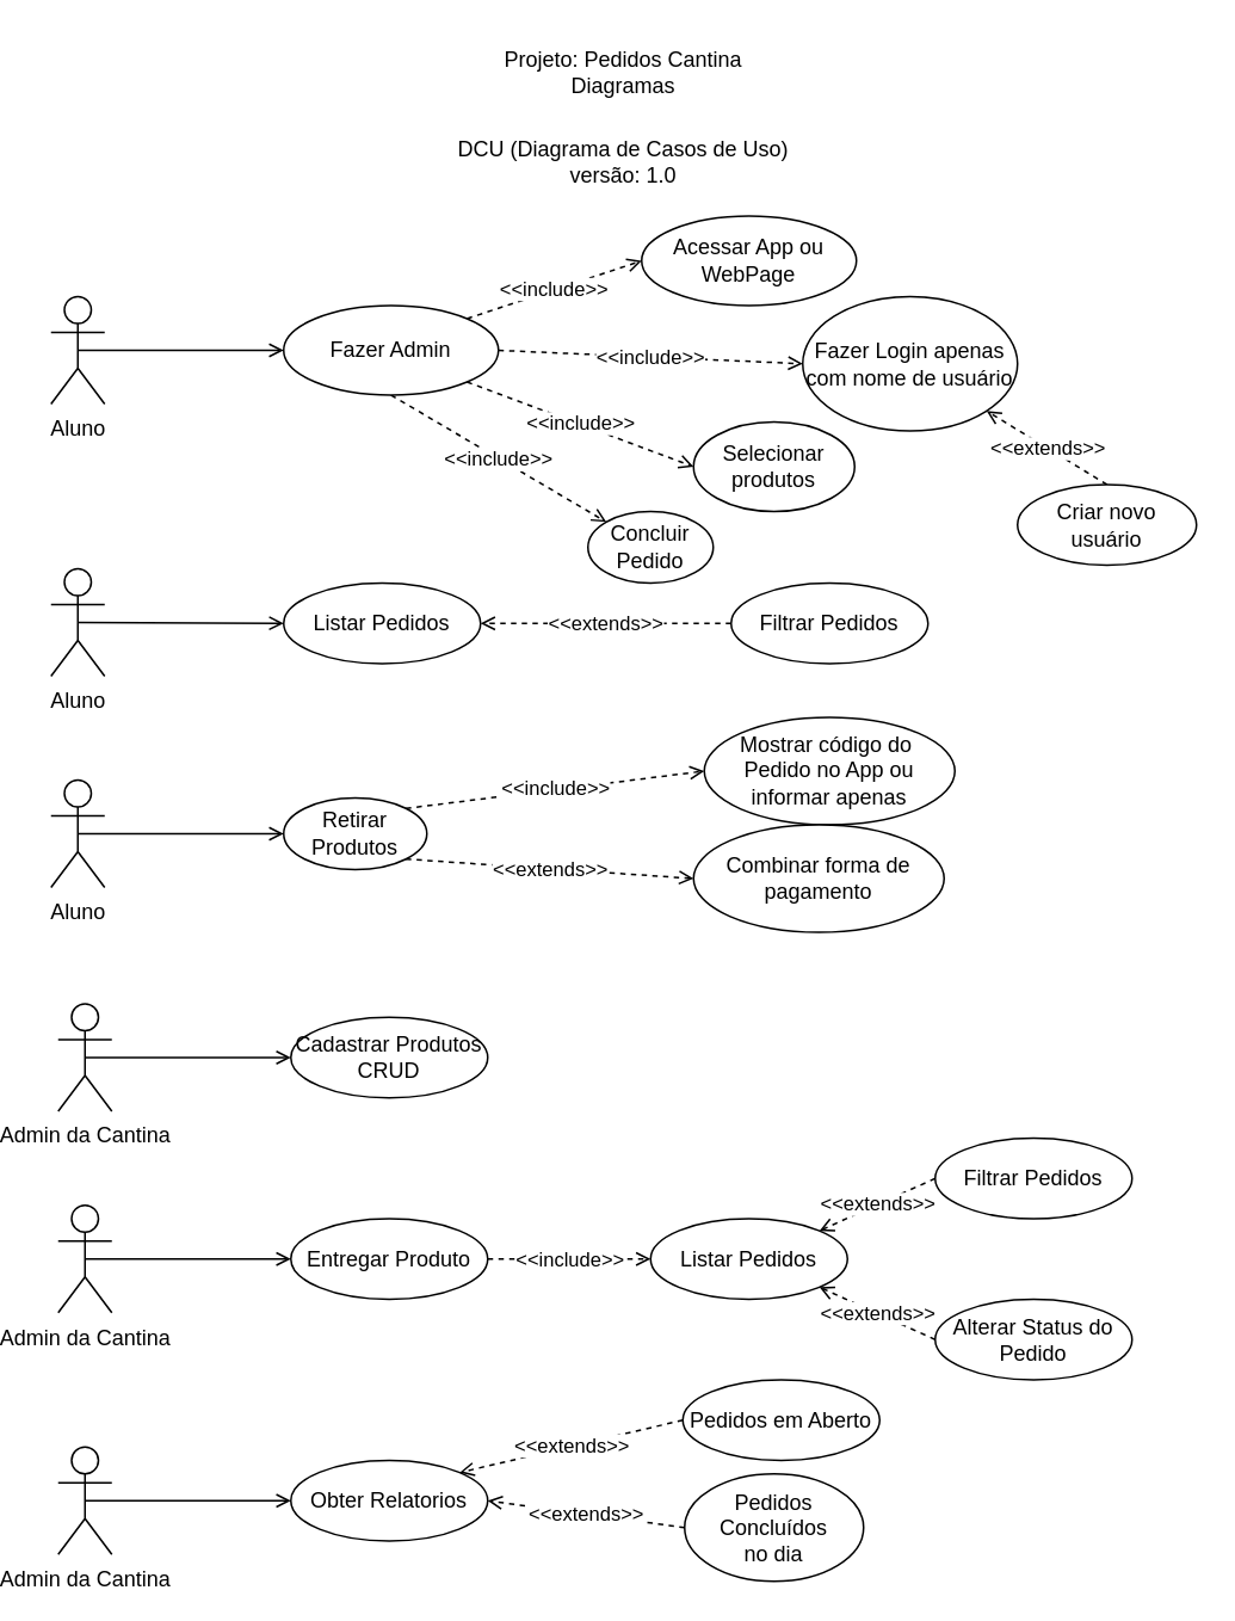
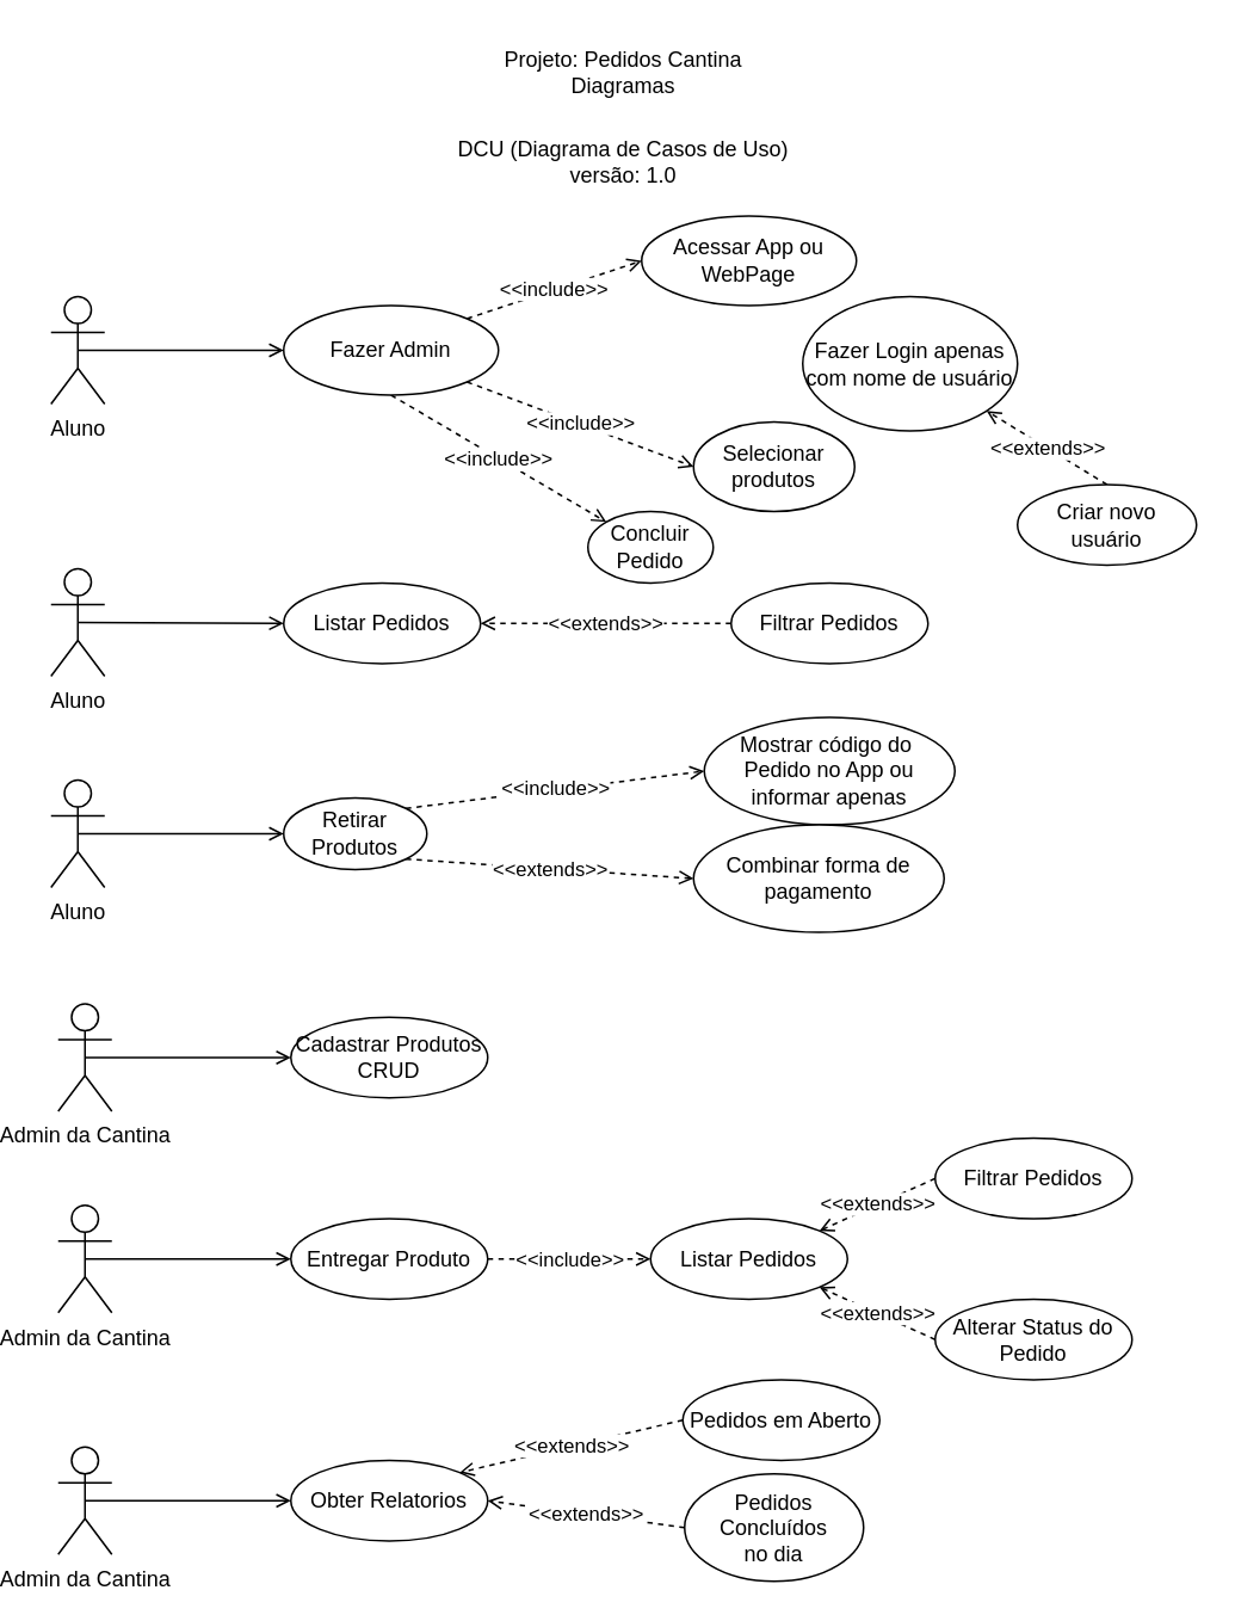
  <mxCell id="0" />
  <mxCell id="1" parent="0" />
  <mxCell id="2" value="Projeto: Pedidos Cantina&lt;br&gt;Diagramas" style="text;html=1;strokeColor=none;fillColor=none;align=center;verticalAlign=middle;whiteSpace=wrap;rounded=0;" vertex="1" parent="1"><mxGeometry x="230" y="20" width="220" height="40" as="geometry" /></mxCell>
  <mxCell id="3" value="DCU (Diagrama de Casos de Uso) versão: 1.0" style="text;html=1;strokeColor=none;fillColor=none;align=center;verticalAlign=middle;whiteSpace=wrap;rounded=0;" vertex="1" parent="1"><mxGeometry x="230" y="70" width="220" height="40" as="geometry" /></mxCell>
  <mxCell id="4" style="edgeStyle=none;rounded=0;orthogonalLoop=1;jettySize=auto;html=1;exitX=0.5;exitY=0.5;exitDx=0;exitDy=0;exitPerimeter=0;entryX=0;entryY=0.5;entryDx=0;entryDy=0;endArrow=open;endFill=0;" edge="1" parent="1" source="5" target="12"><mxGeometry relative="1" as="geometry" /></mxCell>
  <mxCell id="5" value="Aluno" style="shape=umlActor;verticalLabelPosition=bottom;verticalAlign=top;html=1;outlineConnect=0;" vertex="1" parent="1"><mxGeometry x="20" y="165" width="30" height="60" as="geometry" /></mxCell>
  <mxCell id="6" style="edgeStyle=none;rounded=0;orthogonalLoop=1;jettySize=auto;html=1;exitX=0.5;exitY=0.5;exitDx=0;exitDy=0;exitPerimeter=0;endArrow=open;endFill=0;" edge="1" parent="1" source="7" target="40"><mxGeometry relative="1" as="geometry" /></mxCell>
  <mxCell id="7" value="Admin da Cantina" style="shape=umlActor;verticalLabelPosition=bottom;verticalAlign=top;html=1;outlineConnect=0;" vertex="1" parent="1"><mxGeometry x="24" y="672.5" width="30" height="60" as="geometry" /></mxCell>
  <mxCell id="8" value="&amp;lt;&amp;lt;include&amp;gt;&amp;gt;" style="rounded=0;orthogonalLoop=1;jettySize=auto;html=1;exitX=1;exitY=0;exitDx=0;exitDy=0;entryX=0;entryY=0.5;entryDx=0;entryDy=0;endArrow=open;endFill=0;dashed=1;" edge="1" parent="1" source="12" target="13"><mxGeometry relative="1" as="geometry" /></mxCell>
- <mxCell id="9" value="&amp;lt;&amp;lt;include&amp;gt;&amp;gt;" style="edgeStyle=none;rounded=0;orthogonalLoop=1;jettySize=auto;html=1;exitX=1;exitY=0.5;exitDx=0;exitDy=0;entryX=0;entryY=0.5;entryDx=0;entryDy=0;dashed=1;endArrow=open;endFill=0;" edge="1" parent="1" source="12" target="14"><mxGeometry relative="1" as="geometry" /></mxCell>
  <mxCell id="10" value="&amp;lt;&amp;lt;include&amp;gt;&amp;gt;" style="edgeStyle=none;rounded=0;orthogonalLoop=1;jettySize=auto;html=1;exitX=1;exitY=1;exitDx=0;exitDy=0;entryX=0;entryY=0.5;entryDx=0;entryDy=0;dashed=1;endArrow=open;endFill=0;" edge="1" parent="1" source="12" target="15"><mxGeometry relative="1" as="geometry" /></mxCell>
  <mxCell id="11" value="&amp;lt;&amp;lt;include&amp;gt;&amp;gt;" style="edgeStyle=none;rounded=0;orthogonalLoop=1;jettySize=auto;html=1;exitX=0.5;exitY=1;exitDx=0;exitDy=0;entryX=0;entryY=0;entryDx=0;entryDy=0;dashed=1;endArrow=open;endFill=0;" edge="1" parent="1" source="12" target="16"><mxGeometry relative="1" as="geometry" /></mxCell>
  <mxCell id="12" value="Fazer Admin" style="ellipse;whiteSpace=wrap;html=1;" vertex="1" parent="1"><mxGeometry x="150" y="170" width="120" height="50" as="geometry" /></mxCell>
  <mxCell id="13" value="Acessar App ou WebPage" style="ellipse;whiteSpace=wrap;html=1;" vertex="1" parent="1"><mxGeometry x="350" y="120" width="120" height="50" as="geometry" /></mxCell>
  <mxCell id="14" value="Fazer Login apenas com nome de usuário" style="ellipse;whiteSpace=wrap;html=1;" vertex="1" parent="1"><mxGeometry x="440" y="165" width="120" height="75" as="geometry" /></mxCell>
  <mxCell id="15" value="Selecionar produtos" style="ellipse;whiteSpace=wrap;html=1;" vertex="1" parent="1"><mxGeometry x="379" y="235" width="90" height="50" as="geometry" /></mxCell>
  <mxCell id="16" value="Concluir Pedido" style="ellipse;whiteSpace=wrap;html=1;" vertex="1" parent="1"><mxGeometry x="320" y="285" width="70" height="40" as="geometry" /></mxCell>
  <mxCell id="17" value="&amp;lt;&amp;lt;include&amp;gt;&amp;gt;" style="edgeStyle=none;rounded=0;orthogonalLoop=1;jettySize=auto;html=1;exitX=1;exitY=0;exitDx=0;exitDy=0;entryX=0;entryY=0.5;entryDx=0;entryDy=0;dashed=1;endArrow=open;endFill=0;" edge="1" parent="1" source="19" target="20"><mxGeometry relative="1" as="geometry" /></mxCell>
  <mxCell id="18" value="&amp;lt;&amp;lt;extends&amp;gt;&amp;gt;" style="edgeStyle=none;rounded=0;orthogonalLoop=1;jettySize=auto;html=1;exitX=1;exitY=1;exitDx=0;exitDy=0;entryX=0;entryY=0.5;entryDx=0;entryDy=0;dashed=1;endArrow=open;endFill=0;" edge="1" parent="1" source="19" target="23"><mxGeometry relative="1" as="geometry" /></mxCell>
  <mxCell id="19" value="Retirar Produtos" style="ellipse;whiteSpace=wrap;html=1;" vertex="1" parent="1"><mxGeometry x="150" y="445" width="80" height="40" as="geometry" /></mxCell>
  <mxCell id="20" value="Mostrar código do&amp;nbsp; Pedido no App ou informar apenas" style="ellipse;whiteSpace=wrap;html=1;" vertex="1" parent="1"><mxGeometry x="385" y="400" width="140" height="60" as="geometry" /></mxCell>
  <mxCell id="21" style="edgeStyle=none;rounded=0;orthogonalLoop=1;jettySize=auto;html=1;exitX=0.5;exitY=0.5;exitDx=0;exitDy=0;exitPerimeter=0;entryX=0;entryY=0.5;entryDx=0;entryDy=0;endArrow=open;endFill=0;" edge="1" parent="1" source="22" target="19"><mxGeometry relative="1" as="geometry" /></mxCell>
  <mxCell id="22" value="Aluno" style="shape=umlActor;verticalLabelPosition=bottom;verticalAlign=top;html=1;outlineConnect=0;" vertex="1" parent="1"><mxGeometry x="20" y="435" width="30" height="60" as="geometry" /></mxCell>
  <mxCell id="23" value="Combinar forma de pagamento" style="ellipse;whiteSpace=wrap;html=1;" vertex="1" parent="1"><mxGeometry x="379" y="460" width="140" height="60" as="geometry" /></mxCell>
  <mxCell id="24" value="Listar Pedidos" style="ellipse;whiteSpace=wrap;html=1;" vertex="1" parent="1"><mxGeometry x="150" y="325" width="110" height="45" as="geometry" /></mxCell>
  <mxCell id="25" value="&amp;lt;&amp;lt;extends&amp;gt;&amp;gt;" style="edgeStyle=none;rounded=0;orthogonalLoop=1;jettySize=auto;html=1;exitX=0;exitY=0.5;exitDx=0;exitDy=0;entryX=1;entryY=0.5;entryDx=0;entryDy=0;dashed=1;endArrow=open;endFill=0;" edge="1" parent="1" source="26" target="24"><mxGeometry relative="1" as="geometry" /></mxCell>
  <mxCell id="26" value="Filtrar Pedidos" style="ellipse;whiteSpace=wrap;html=1;" vertex="1" parent="1"><mxGeometry x="400" y="325" width="110" height="45" as="geometry" /></mxCell>
  <mxCell id="27" style="edgeStyle=none;rounded=0;orthogonalLoop=1;jettySize=auto;html=1;exitX=0.5;exitY=0.5;exitDx=0;exitDy=0;exitPerimeter=0;entryX=0;entryY=0.5;entryDx=0;entryDy=0;endArrow=open;endFill=0;" edge="1" parent="1" source="28" target="24"><mxGeometry relative="1" as="geometry" /></mxCell>
  <mxCell id="28" value="Aluno" style="shape=umlActor;verticalLabelPosition=bottom;verticalAlign=top;html=1;outlineConnect=0;" vertex="1" parent="1"><mxGeometry x="20" y="317" width="30" height="60" as="geometry" /></mxCell>
  <mxCell id="29" value="Listar Pedidos" style="ellipse;whiteSpace=wrap;html=1;" vertex="1" parent="1"><mxGeometry x="355" y="680" width="110" height="45" as="geometry" /></mxCell>
  <mxCell id="30" value="&amp;lt;&amp;lt;extends&amp;gt;&amp;gt;" style="edgeStyle=none;rounded=0;orthogonalLoop=1;jettySize=auto;html=1;exitX=0;exitY=0.5;exitDx=0;exitDy=0;dashed=1;endArrow=open;endFill=0;entryX=1;entryY=0;entryDx=0;entryDy=0;" edge="1" parent="1" source="31" target="29"><mxGeometry relative="1" as="geometry"><mxPoint x="289" y="715.5" as="targetPoint" /></mxGeometry></mxCell>
  <mxCell id="31" value="Filtrar Pedidos" style="ellipse;whiteSpace=wrap;html=1;" vertex="1" parent="1"><mxGeometry x="514" y="635" width="110" height="45" as="geometry" /></mxCell>
  <mxCell id="32" style="edgeStyle=none;rounded=0;orthogonalLoop=1;jettySize=auto;html=1;exitX=0.5;exitY=0.5;exitDx=0;exitDy=0;exitPerimeter=0;entryX=0;entryY=0.5;entryDx=0;entryDy=0;endArrow=open;endFill=0;" edge="1" parent="1" source="33" target="34"><mxGeometry relative="1" as="geometry" /></mxCell>
  <mxCell id="33" value="Admin da Cantina" style="shape=umlActor;verticalLabelPosition=bottom;verticalAlign=top;html=1;outlineConnect=0;" vertex="1" parent="1"><mxGeometry x="24" y="560" width="30" height="60" as="geometry" /></mxCell>
  <mxCell id="34" value="Cadastrar Produtos CRUD" style="ellipse;whiteSpace=wrap;html=1;" vertex="1" parent="1"><mxGeometry x="154" y="567.5" width="110" height="45" as="geometry" /></mxCell>
  <mxCell id="35" value="&amp;lt;&amp;lt;extends&amp;gt;&amp;gt;" style="edgeStyle=none;rounded=0;orthogonalLoop=1;jettySize=auto;html=1;exitX=0.5;exitY=0;exitDx=0;exitDy=0;entryX=1;entryY=1;entryDx=0;entryDy=0;endArrow=open;endFill=0;dashed=1;" edge="1" parent="1" source="36" target="14"><mxGeometry relative="1" as="geometry" /></mxCell>
  <mxCell id="36" value="Criar novo usuário" style="ellipse;whiteSpace=wrap;html=1;" vertex="1" parent="1"><mxGeometry x="560" y="270" width="100" height="45" as="geometry" /></mxCell>
  <mxCell id="37" value="&amp;lt;&amp;lt;extends&amp;gt;&amp;gt;" style="edgeStyle=none;rounded=0;orthogonalLoop=1;jettySize=auto;html=1;exitX=0;exitY=0.5;exitDx=0;exitDy=0;entryX=1;entryY=1;entryDx=0;entryDy=0;dashed=1;endArrow=open;endFill=0;" edge="1" parent="1" source="38" target="29"><mxGeometry relative="1" as="geometry" /></mxCell>
  <mxCell id="38" value="Alterar Status do Pedido" style="ellipse;whiteSpace=wrap;html=1;" vertex="1" parent="1"><mxGeometry x="514" y="725" width="110" height="45" as="geometry" /></mxCell>
  <mxCell id="39" value="&amp;lt;&amp;lt;include&amp;gt;&amp;gt;" style="edgeStyle=none;rounded=0;orthogonalLoop=1;jettySize=auto;html=1;exitX=1;exitY=0.5;exitDx=0;exitDy=0;entryX=0;entryY=0.5;entryDx=0;entryDy=0;dashed=1;endArrow=open;endFill=0;" edge="1" parent="1" source="40" target="29"><mxGeometry relative="1" as="geometry" /></mxCell>
  <mxCell id="40" value="Entregar Produto" style="ellipse;whiteSpace=wrap;html=1;" vertex="1" parent="1"><mxGeometry x="154" y="680" width="110" height="45" as="geometry" /></mxCell>
  <mxCell id="41" value="Obter Relatorios" style="ellipse;whiteSpace=wrap;html=1;" vertex="1" parent="1"><mxGeometry x="154" y="815" width="110" height="45" as="geometry" /></mxCell>
  <mxCell id="42" value="&amp;lt;&amp;lt;extends&amp;gt;&amp;gt;" style="edgeStyle=none;rounded=0;orthogonalLoop=1;jettySize=auto;html=1;exitX=0;exitY=0.5;exitDx=0;exitDy=0;entryX=1;entryY=0;entryDx=0;entryDy=0;dashed=1;endArrow=open;endFill=0;" edge="1" parent="1" source="43" target="41"><mxGeometry relative="1" as="geometry" /></mxCell>
  <mxCell id="43" value="Pedidos em Aberto" style="ellipse;whiteSpace=wrap;html=1;" vertex="1" parent="1"><mxGeometry x="373" y="770" width="110" height="45" as="geometry" /></mxCell>
  <mxCell id="44" value="&amp;lt;&amp;lt;extends&amp;gt;&amp;gt;" style="edgeStyle=none;rounded=0;orthogonalLoop=1;jettySize=auto;html=1;exitX=0;exitY=0.5;exitDx=0;exitDy=0;entryX=1;entryY=0.5;entryDx=0;entryDy=0;dashed=1;endArrow=open;endFill=0;" edge="1" parent="1" source="45" target="41"><mxGeometry relative="1" as="geometry" /></mxCell>
  <mxCell id="45" value="Pedidos Concluídos&lt;br&gt;no dia" style="ellipse;whiteSpace=wrap;html=1;" vertex="1" parent="1"><mxGeometry x="374" y="822.5" width="100" height="60" as="geometry" /></mxCell>
  <mxCell id="46" style="edgeStyle=none;rounded=0;orthogonalLoop=1;jettySize=auto;html=1;exitX=0.5;exitY=0.5;exitDx=0;exitDy=0;exitPerimeter=0;entryX=0;entryY=0.5;entryDx=0;entryDy=0;endArrow=open;endFill=0;" edge="1" parent="1" source="47" target="41"><mxGeometry relative="1" as="geometry" /></mxCell>
  <mxCell id="47" value="Admin da Cantina" style="shape=umlActor;verticalLabelPosition=bottom;verticalAlign=top;html=1;outlineConnect=0;" vertex="1" parent="1"><mxGeometry x="24" y="807.5" width="30" height="60" as="geometry" /></mxCell>
